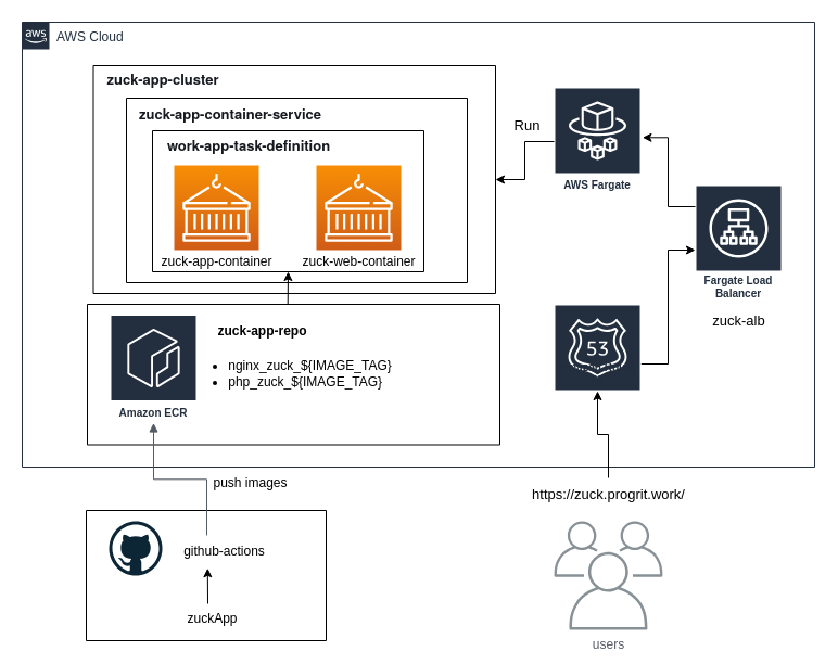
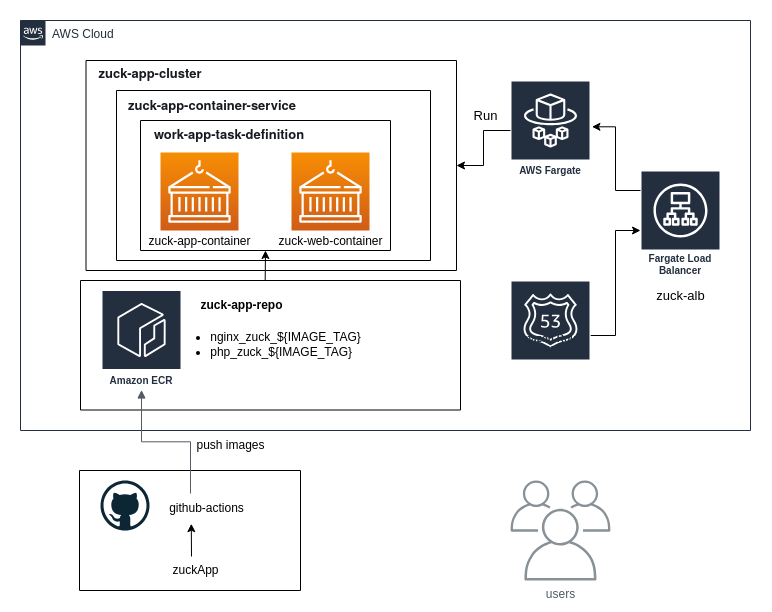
  <mxCell id="0" />
  <mxCell id="1" parent="0" />
  <mxCell id="2" value="AWS Cloud" style="points=[[0,0],[0.25,0],[0.5,0],[0.75,0],[1,0],[1,0.25],[1,0.5],[1,0.75],[1,1],[0.75,1],[0.5,1],[0.25,1],[0,1],[0,0.75],[0,0.5],[0,0.25]];outlineConnect=0;gradientColor=none;html=1;whiteSpace=wrap;fontSize=12;fontStyle=0;shape=mxgraph.aws4.group;grIcon=mxgraph.aws4.group_aws_cloud_alt;strokeColor=#232F3E;fillColor=none;verticalAlign=top;align=left;spacingLeft=30;fontColor=#232F3E;dashed=0;labelBackgroundColor=#ffffff;container=1;pointerEvents=0;collapsible=0;recursiveResize=0;" parent="1" vertex="1"><mxGeometry x="20" y="20" width="730" height="410" as="geometry" /></mxCell>
  <mxCell id="3" value="" style="sketch=0;points=[[0,0,0],[0.25,0,0],[0.5,0,0],[0.75,0,0],[1,0,0],[0,1,0],[0.25,1,0],[0.5,1,0],[0.75,1,0],[1,1,0],[0,0.25,0],[0,0.5,0],[0,0.75,0],[1,0.25,0],[1,0.5,0],[1,0.75,0]];outlineConnect=0;fontColor=#232F3E;gradientColor=#F78E04;gradientDirection=north;fillColor=#D05C17;strokeColor=#ffffff;dashed=0;verticalLabelPosition=bottom;verticalAlign=top;align=center;html=1;fontSize=12;fontStyle=0;aspect=fixed;shape=mxgraph.aws4.resourceIcon;resIcon=mxgraph.aws4.containers;" vertex="1" parent="2"><mxGeometry x="140" y="132" width="78" height="78" as="geometry" /></mxCell>
  <mxCell id="4" value="" style="edgeStyle=orthogonalEdgeStyle;rounded=0;orthogonalLoop=1;jettySize=auto;html=1;fontSize=13;" edge="1" parent="2" source="5" target="8"><mxGeometry relative="1" as="geometry"><Array as="points"><mxPoint x="595" y="315" /><mxPoint x="595" y="210" /></Array></mxGeometry></mxCell>
  <mxCell id="5" value="Amazon Route 53" style="sketch=0;outlineConnect=0;fontColor=#232F3E;gradientColor=none;strokeColor=#ffffff;fillColor=#232F3E;dashed=0;verticalLabelPosition=middle;verticalAlign=bottom;align=center;html=1;whiteSpace=wrap;fontSize=10;fontStyle=1;spacing=3;shape=mxgraph.aws4.productIcon;prIcon=mxgraph.aws4.route_53;" vertex="1" parent="2"><mxGeometry x="490" y="260" width="80" height="80" as="geometry" /></mxCell>
  <mxCell id="6" value="AWS Fargate" style="sketch=0;outlineConnect=0;fontColor=#232F3E;gradientColor=none;strokeColor=#ffffff;fillColor=#232F3E;dashed=0;verticalLabelPosition=middle;verticalAlign=bottom;align=center;html=1;whiteSpace=wrap;fontSize=10;fontStyle=1;spacing=3;shape=mxgraph.aws4.productIcon;prIcon=mxgraph.aws4.fargate;" vertex="1" parent="2"><mxGeometry x="490" y="60" width="80" height="100" as="geometry" /></mxCell>
  <mxCell id="7" value="Amazon ECR" style="sketch=0;outlineConnect=0;fontColor=#232F3E;gradientColor=none;strokeColor=#ffffff;fillColor=#232F3E;dashed=0;verticalLabelPosition=middle;verticalAlign=bottom;align=center;html=1;whiteSpace=wrap;fontSize=10;fontStyle=1;spacing=3;shape=mxgraph.aws4.productIcon;prIcon=mxgraph.aws4.ecr;" vertex="1" parent="2"><mxGeometry x="81" y="269.5" width="80" height="100" as="geometry" /></mxCell>
  <mxCell id="8" value="Fargate Load Balancer" style="sketch=0;outlineConnect=0;fontColor=#232F3E;gradientColor=none;strokeColor=#ffffff;fillColor=#232F3E;dashed=0;verticalLabelPosition=middle;verticalAlign=bottom;align=center;html=1;whiteSpace=wrap;fontSize=10;fontStyle=1;spacing=3;shape=mxgraph.aws4.productIcon;prIcon=mxgraph.aws4.application_load_balancer;" vertex="1" parent="2"><mxGeometry x="620" y="150" width="80" height="110" as="geometry" /></mxCell>
  <mxCell id="9" value="&lt;b&gt;zuck-app-repo&lt;/b&gt;" style="text;html=1;align=center;verticalAlign=middle;resizable=0;points=[];autosize=1;strokeColor=none;fillColor=none;" vertex="1" parent="2"><mxGeometry x="166" y="269.5" width="110" height="30" as="geometry" /></mxCell>
  <mxCell id="10" value="" style="swimlane;startSize=0;" vertex="1" parent="2"><mxGeometry x="60" y="260" width="380" height="129.5" as="geometry" /></mxCell>
  <mxCell id="11" value="&lt;ul&gt;&lt;li&gt;&lt;span style=&quot;background-color: initial;&quot;&gt;nginx_zuck_${IMAGE_TAG}&lt;/span&gt;&lt;/li&gt;&lt;li style=&quot;text-align: left;&quot;&gt;&lt;span style=&quot;background-color: initial;&quot;&gt;php_zuck_${IMAGE_TAG}&lt;/span&gt;&lt;/li&gt;&lt;/ul&gt;" style="text;html=1;align=center;verticalAlign=middle;resizable=0;points=[];autosize=1;strokeColor=none;fillColor=none;" vertex="1" parent="10"><mxGeometry x="80" y="28.5" width="210" height="70" as="geometry" /></mxCell>
  <mxCell id="12" value="zuck-web-container" style="text;html=1;align=center;verticalAlign=middle;resizable=0;points=[];autosize=1;strokeColor=none;fillColor=none;" vertex="1" parent="2"><mxGeometry x="245" y="206" width="130" height="30" as="geometry" /></mxCell>
  <mxCell id="13" value="zuck-app-container" style="text;html=1;align=center;verticalAlign=middle;resizable=0;points=[];autosize=1;strokeColor=none;fillColor=none;" vertex="1" parent="2"><mxGeometry x="114" y="206" width="130" height="30" as="geometry" /></mxCell>
  <mxCell id="14" value="" style="swimlane;startSize=0;labelBackgroundColor=none;fontSize=13;" vertex="1" parent="2"><mxGeometry x="120" y="100" width="250" height="130" as="geometry" /></mxCell>
  <mxCell id="15" value="&lt;span style=&quot;color: rgb(22, 25, 31); font-family: &amp;quot;Amazon Ember&amp;quot;, &amp;quot;Helvetica Neue&amp;quot;, Roboto, Arial, sans-serif; font-style: normal; font-variant-ligatures: normal; font-variant-caps: normal; letter-spacing: normal; orphans: 2; text-indent: 0px; text-transform: none; widows: 2; word-spacing: 0px; -webkit-text-stroke-width: 0px; text-decoration-thickness: initial; text-decoration-style: initial; text-decoration-color: initial; float: none; display: inline !important; line-height: 1;&quot;&gt;&lt;font size=&quot;1&quot; style=&quot;&quot;&gt;&lt;b style=&quot;font-size: 13px;&quot;&gt;work-app-task-definition&lt;/b&gt;&lt;/font&gt;&lt;/span&gt;" style="text;whiteSpace=wrap;html=1;align=center;" vertex="1" parent="14"><mxGeometry x="-6" width="190" height="30" as="geometry" /></mxCell>
  <mxCell id="16" value="" style="sketch=0;points=[[0,0,0],[0.25,0,0],[0.5,0,0],[0.75,0,0],[1,0,0],[0,1,0],[0.25,1,0],[0.5,1,0],[0.75,1,0],[1,1,0],[0,0.25,0],[0,0.5,0],[0,0.75,0],[1,0.25,0],[1,0.5,0],[1,0.75,0]];outlineConnect=0;fontColor=#232F3E;gradientColor=#F78E04;gradientDirection=north;fillColor=#D05C17;strokeColor=#ffffff;dashed=0;verticalLabelPosition=bottom;verticalAlign=top;align=center;html=1;fontSize=12;fontStyle=0;aspect=fixed;shape=mxgraph.aws4.resourceIcon;resIcon=mxgraph.aws4.containers;" vertex="1" parent="14"><mxGeometry x="151" y="32" width="78" height="78" as="geometry" /></mxCell>
  <mxCell id="17" value="Run" style="text;html=1;align=center;verticalAlign=middle;resizable=0;points=[];autosize=1;strokeColor=none;fillColor=none;fontSize=13;" vertex="1" parent="2"><mxGeometry x="440" y="80" width="50" height="30" as="geometry" /></mxCell>
  <mxCell id="18" style="edgeStyle=orthogonalEdgeStyle;rounded=0;orthogonalLoop=1;jettySize=auto;html=1;fontSize=13;entryX=1.018;entryY=0.463;entryDx=0;entryDy=0;entryPerimeter=0;" edge="1" parent="2" source="8" target="6"><mxGeometry relative="1" as="geometry"><Array as="points"><mxPoint x="595" y="170" /><mxPoint x="595" y="106" /></Array></mxGeometry></mxCell>
  <mxCell id="19" value="" style="endArrow=classic;html=1;rounded=0;fontSize=13;entryX=0.5;entryY=1;entryDx=0;entryDy=0;exitX=0.486;exitY=0.003;exitDx=0;exitDy=0;exitPerimeter=0;" edge="1" parent="2" source="10" target="14"><mxGeometry width="50" height="50" relative="1" as="geometry"><mxPoint x="350" y="450" as="sourcePoint" /><mxPoint x="400" y="400" as="targetPoint" /></mxGeometry></mxCell>
  <mxCell id="20" value="zuck-alb" style="text;html=1;align=center;verticalAlign=middle;resizable=0;points=[];autosize=1;strokeColor=none;fillColor=none;fontSize=13;" vertex="1" parent="2"><mxGeometry x="625" y="260" width="70" height="30" as="geometry" /></mxCell>
  <mxCell id="21" value="users" style="sketch=0;outlineConnect=0;gradientColor=none;fontColor=#545B64;strokeColor=none;fillColor=#879196;dashed=0;verticalLabelPosition=bottom;verticalAlign=top;align=center;html=1;fontSize=12;fontStyle=0;aspect=fixed;shape=mxgraph.aws4.illustration_users;pointerEvents=1" vertex="1" parent="1"><mxGeometry x="510" y="480" width="100" height="100" as="geometry" /></mxCell>
  <mxCell id="22" value="" style="swimlane;startSize=0;" vertex="1" parent="1"><mxGeometry x="79" y="470" width="221" height="120" as="geometry" /></mxCell>
  <mxCell id="23" value="" style="dashed=0;outlineConnect=0;html=1;align=center;labelPosition=center;verticalLabelPosition=bottom;verticalAlign=top;shape=mxgraph.weblogos.github" vertex="1" parent="22"><mxGeometry x="21" y="10" width="49" height="50" as="geometry" /></mxCell>
  <mxCell id="24" value="zuckApp" style="text;html=1;align=center;verticalAlign=middle;resizable=0;points=[];autosize=1;strokeColor=none;fillColor=none;" vertex="1" parent="22"><mxGeometry x="81" y="85" width="70" height="30" as="geometry" /></mxCell>
  <mxCell id="25" value="github-actions&lt;br&gt;" style="text;html=1;align=center;verticalAlign=middle;resizable=0;points=[];autosize=1;strokeColor=none;fillColor=none;" vertex="1" parent="1"><mxGeometry x="156" y="493" width="100" height="30" as="geometry" /></mxCell>
  <mxCell id="26" value="" style="edgeStyle=orthogonalEdgeStyle;html=1;endArrow=none;elbow=vertical;startArrow=block;startFill=1;strokeColor=#545B64;rounded=0;entryX=0.34;entryY=0;entryDx=0;entryDy=0;entryPerimeter=0;" edge="1" parent="1" source="7" target="25"><mxGeometry width="100" relative="1" as="geometry"><mxPoint x="140" y="440" as="sourcePoint" /><mxPoint x="240" y="440" as="targetPoint" /><Array as="points" /></mxGeometry></mxCell>
  <mxCell id="27" value="push images" style="text;html=1;align=center;verticalAlign=middle;resizable=0;points=[];autosize=1;strokeColor=none;fillColor=none;" vertex="1" parent="1"><mxGeometry x="185" y="430" width="90" height="30" as="geometry" /></mxCell>
  <mxCell id="28" style="edgeStyle=orthogonalEdgeStyle;rounded=0;orthogonalLoop=1;jettySize=auto;html=1;exitX=0.5;exitY=1;exitDx=0;exitDy=0;" edge="1" parent="1" source="22" target="22"><mxGeometry relative="1" as="geometry" /></mxCell>
  <mxCell id="29" value="" style="edgeStyle=orthogonalEdgeStyle;rounded=0;orthogonalLoop=1;jettySize=auto;html=1;entryX=0.488;entryY=1.008;entryDx=0;entryDy=0;entryPerimeter=0;" edge="1" parent="1"><mxGeometry relative="1" as="geometry"><mxPoint x="191" y="556" as="sourcePoint" /><mxPoint x="190.8" y="523.24" as="targetPoint" /></mxGeometry></mxCell>
  <mxCell id="30" value="" style="swimlane;startSize=0;labelBackgroundColor=none;fontSize=13;" vertex="1" parent="1"><mxGeometry x="116" y="90" width="314" height="170" as="geometry" /></mxCell>
  <mxCell id="31" value="&lt;span style=&quot;color: rgb(22, 25, 31); font-family: &amp;quot;Amazon Ember&amp;quot;, &amp;quot;Helvetica Neue&amp;quot;, Roboto, Arial, sans-serif; font-style: normal; font-variant-ligatures: normal; font-variant-caps: normal; letter-spacing: normal; orphans: 2; text-indent: 0px; text-transform: none; widows: 2; word-spacing: 0px; -webkit-text-stroke-width: 0px; text-decoration-thickness: initial; text-decoration-style: initial; text-decoration-color: initial; float: none; display: inline !important; line-height: 1;&quot;&gt;&lt;font size=&quot;1&quot; style=&quot;&quot;&gt;&lt;b style=&quot;font-size: 13px;&quot;&gt;zuck-app-container-service&lt;/b&gt;&lt;/font&gt;&lt;/span&gt;" style="text;whiteSpace=wrap;html=1;align=center;" vertex="1" parent="30"><mxGeometry x="1" y="0.5" width="190" height="30" as="geometry" /></mxCell>
  <mxCell id="32" value="" style="swimlane;startSize=0;labelBackgroundColor=none;fontSize=13;" vertex="1" parent="30"><mxGeometry x="-30.5" y="-30" width="370.5" height="210" as="geometry" /></mxCell>
  <mxCell id="33" value="&lt;span style=&quot;color: rgb(22, 25, 31); font-family: &amp;quot;Amazon Ember&amp;quot;, &amp;quot;Helvetica Neue&amp;quot;, Roboto, Arial, sans-serif; font-style: normal; font-variant-ligatures: normal; font-variant-caps: normal; letter-spacing: normal; orphans: 2; text-indent: 0px; text-transform: none; widows: 2; word-spacing: 0px; -webkit-text-stroke-width: 0px; text-decoration-thickness: initial; text-decoration-style: initial; text-decoration-color: initial; float: none; display: inline !important; line-height: 1;&quot;&gt;&lt;font size=&quot;1&quot; style=&quot;&quot;&gt;&lt;b style=&quot;font-size: 13px;&quot;&gt;zuck-app-cluster&lt;/b&gt;&lt;/font&gt;&lt;/span&gt;" style="text;whiteSpace=wrap;html=1;align=center;" vertex="1" parent="32"><mxGeometry x="-30.5" y="-1.5" width="190" height="30" as="geometry" /></mxCell>
  <mxCell id="34" value="&lt;span style=&quot;color: rgba(0, 0, 0, 0); font-family: monospace; font-size: 0px; text-align: start;&quot;&gt;%3CmxGraphModel%3E%3Croot%3E%3CmxCell%20id%3D%220%22%2F%3E%3CmxCell%20id%3D%221%22%20parent%3D%220%22%2F%3E%3CmxCell%20id%3D%222%22%20value%3D%22%26lt%3Bspan%20style%3D%26quot%3Bcolor%3A%20rgb(22%2C%2025%2C%2031)%3B%20font-family%3A%20%26amp%3Bquot%3BAmazon%20Ember%26amp%3Bquot%3B%2C%20%26amp%3Bquot%3BHelvetica%20Neue%26amp%3Bquot%3B%2C%20Roboto%2C%20Arial%2C%20sans-serif%3B%20font-style%3A%20normal%3B%20font-variant-ligatures%3A%20normal%3B%20font-variant-caps%3A%20normal%3B%20letter-spacing%3A%20normal%3B%20orphans%3A%202%3B%20text-indent%3A%200px%3B%20text-transform%3A%20none%3B%20widows%3A%202%3B%20word-spacing%3A%200px%3B%20-webkit-text-stroke-width%3A%200px%3B%20text-decoration-thickness%3A%20initial%3B%20text-decoration-style%3A%20initial%3B%20text-decoration-color%3A%20initial%3B%20float%3A%20none%3B%20display%3A%20inline%20!important%3B%20line-height%3A%201%3B%26quot%3B%26gt%3B%26lt%3Bfont%20size%3D%26quot%3B1%26quot%3B%20style%3D%26quot%3B%26quot%3B%26gt%3B%26lt%3Bb%20style%3D%26quot%3Bfont-size%3A%2013px%3B%26quot%3B%26gt%3Bzuck-app-task-definition%26lt%3B%2Fb%26gt%3B%26lt%3B%2Ffont%26gt%3B%26lt%3B%2Fspan%26gt%3B%22%20style%3D%22text%3BwhiteSpace%3Dwrap%3Bhtml%3D1%3Balign%3Dcenter%3B%22%20vertex%3D%221%22%20parent%3D%221%22%3E%3CmxGeometry%20x%3D%22274%22%20y%3D%22-670%22%20width%3D%22190%22%20height%3D%2230%22%20as%3D%22geometry%22%2F%3E%3C%2FmxCell%3E%3C%2Froot%3E%3C%2FmxGraphModel%3E&lt;/span&gt;" style="text;html=1;align=center;verticalAlign=middle;resizable=0;points=[];autosize=1;strokeColor=none;fillColor=none;fontSize=13;" vertex="1" parent="1"><mxGeometry x="120" y="85" width="20" height="30" as="geometry" /></mxCell>
  <mxCell id="35" style="edgeStyle=orthogonalEdgeStyle;rounded=0;orthogonalLoop=1;jettySize=auto;html=1;fontSize=13;" edge="1" parent="1" source="6" target="32"><mxGeometry relative="1" as="geometry" /></mxCell>
- <mxCell id="36" value="" style="edgeStyle=orthogonalEdgeStyle;rounded=0;orthogonalLoop=1;jettySize=auto;html=1;fontSize=13;" edge="1" parent="1" source="37" target="5"><mxGeometry relative="1" as="geometry" /></mxCell>
- <mxCell id="37" value="https://zuck.progrit.work/" style="text;html=1;align=center;verticalAlign=middle;resizable=0;points=[];autosize=1;strokeColor=none;fillColor=none;fontSize=13;" vertex="1" parent="1"><mxGeometry x="480" y="440" width="160" height="30" as="geometry" /></mxCell>
